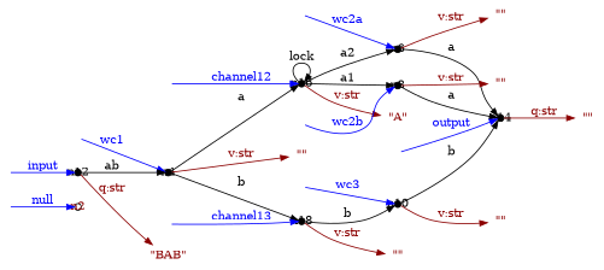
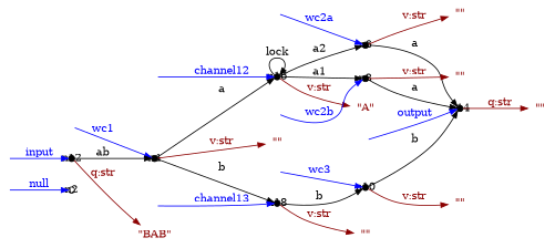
  digraph {
    rankdir=LR
    node [fixedsize=true fontsize=12 shape=circle style=invis]
    edge [arrowsize=0.8 dir=forward fontsize=12 weight=4]
    n1 [height=0.097222 width=0.083333]
-   n2 [fillcolor=lightgray height=0.097222 style=unfilled width=0.083333 fontcolor=red4]
+   n2 [fillcolor=lightgray height=0.097222 style=unfilled width=0.083333]
    n3 [height=0.097222 width=0.083333]
    n4 [color=black group=2 height=0.097222 style=filled width=0.083333]
    n16 [color=black group=2 height=0.097222 style=filled width=0.083333]
    n18 [color=black group=2 height=0.097222 style=filled width=0.083333]
    n19 [fixedsize=false fontcolor=red4 height=0.31944 label="\"\"" shape=plaintext style=unfilled width=0.36111]
    n5 [height=0.097222 width=0.083333]
    n6 [color=black group=2 height=0.097222 style=filled width=0.083333]
    n14 [color=black group=2 height=0.097222 style=filled width=0.083333]
    n20 [fixedsize=false fontcolor=red4 height=0.31944 label="\"\"" shape=plaintext style=unfilled width=0.36111]
    n7 [height=0.097222 width=0.083333]
    n8 [color=black group=2 height=0.097222 style=filled width=0.083333]
    n21 [fixedsize=false fontcolor=red4 height=0.31944 label="\"\"" shape=plaintext style=unfilled width=0.36111]
    n9 [height=0.097222 width=0.083333]
    n10 [color=black group=2 height=0.097222 style=filled width=0.083333]
    n22 [fixedsize=false fontcolor=red4 height=0.31944 label="\"\"" shape=plaintext style=unfilled width=0.36111]
    n11 [height=0.097222 width=0.083333]
    n12 [color=black group=2 height=0.097222 style=filled width=0.083333]
    n25 [fixedsize=false fontcolor=red4 height=0.31944 label="\"BAB\"" shape=plaintext style=unfilled width=0.69444]
    n13 [height=0.097222 width=0.083333]
    n26 [fixedsize=false fontcolor=red4 height=0.31944 label="\"\"" shape=plaintext style=unfilled width=0.36111]
    n15 [height=0.097222 width=0.083333]
    n23 [fixedsize=false fontcolor=red4 height=0.31944 label="\"A\"" shape=plaintext style=unfilled width=0.47222]
    n17 [height=0.097222 width=0.083333]
    n24 [fixedsize=false fontcolor=red4 height=0.31944 label="\"\"" shape=plaintext style=unfilled width=0.36111]
    n1 -> n2 [color=blue fontcolor=blue label=null]
    n3 -> n4 [color=blue fontcolor=blue label=wc1]
    n4 -> n16 [label=a weight=""]
    n4 -> n18 [label=b weight=""]
    n4 -> n19 [color=red4 fontcolor=red4 label="v:str"]
    n16 -> n16 [label=lock weight=""]
    n16 -> n6 [label=a2 weight=""]
    n16 -> n8 [label=a1 weight=""]
    n16 -> n23 [color=red4 fontcolor=red4 label="v:str"]
    n18 -> n10 [label=b weight=""]
    n18 -> n24 [color=red4 fontcolor=red4 label="v:str"]
    n5 -> n6 [color=blue fontcolor=blue label=wc2a]
    n6 -> n14 [label=a weight=""]
    n6 -> n20 [color=red4 fontcolor=red4 label="v:str"]
    n14 -> n26 [color=red4 fontcolor=red4 label="q:str"]
    n7 -> n8 [color=blue fontcolor=blue label=wc2b]
    n8 -> n14 [label=a weight=""]
    n8 -> n21 [color=red4 fontcolor=red4 label="v:str"]
    n9 -> n10 [color=blue fontcolor=blue label=wc3]
    n10 -> n14 [label=b weight=""]
    n10 -> n22 [color=red4 fontcolor=red4 label="v:str"]
    n11 -> n12 [color=blue fontcolor=blue label=input]
    n12 -> n4 [label=ab weight=""]
    n12 -> n25 [color=red4 fontcolor=red4 label="q:str"]
    n13 -> n14 [color=blue fontcolor=blue label=output]
    n15 -> n16 [color=blue fontcolor=blue label=channel12]
    n17 -> n18 [color=blue fontcolor=blue label=channel13]
  }
